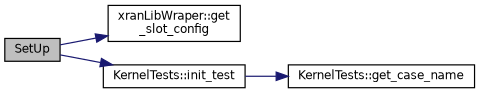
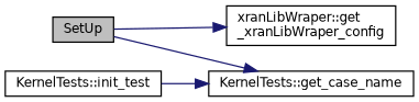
  digraph {
    rankdir=LR
    node [color=black fillcolor=white fontname=Helvetica fontsize=10 shape=record style=filled]
    edge [color=midnightblue fontname=Helvetica fontsize=10 labelfontname=Helvetica labelfontsize=10 style=solid]
    n1 [fillcolor=grey75 fontcolor=black height=0.2 label=SetUp width=0.4]
-   n2 [height=0.2 label="xranLibWraper::get\l_slot_config" width=0.4]
+   n2 [height=0.2 label="xranLibWraper::get\l_xranLibWraper_config" width=0.4]
    n3 [height=0.2 label="KernelTests::init_test" width=0.4]
    n4 [height=0.2 label="KernelTests::get_case_name" width=0.4]
    n1 -> n2
-   n1 -> n3
+   n1 -> n4
    n3 -> n4
  }
